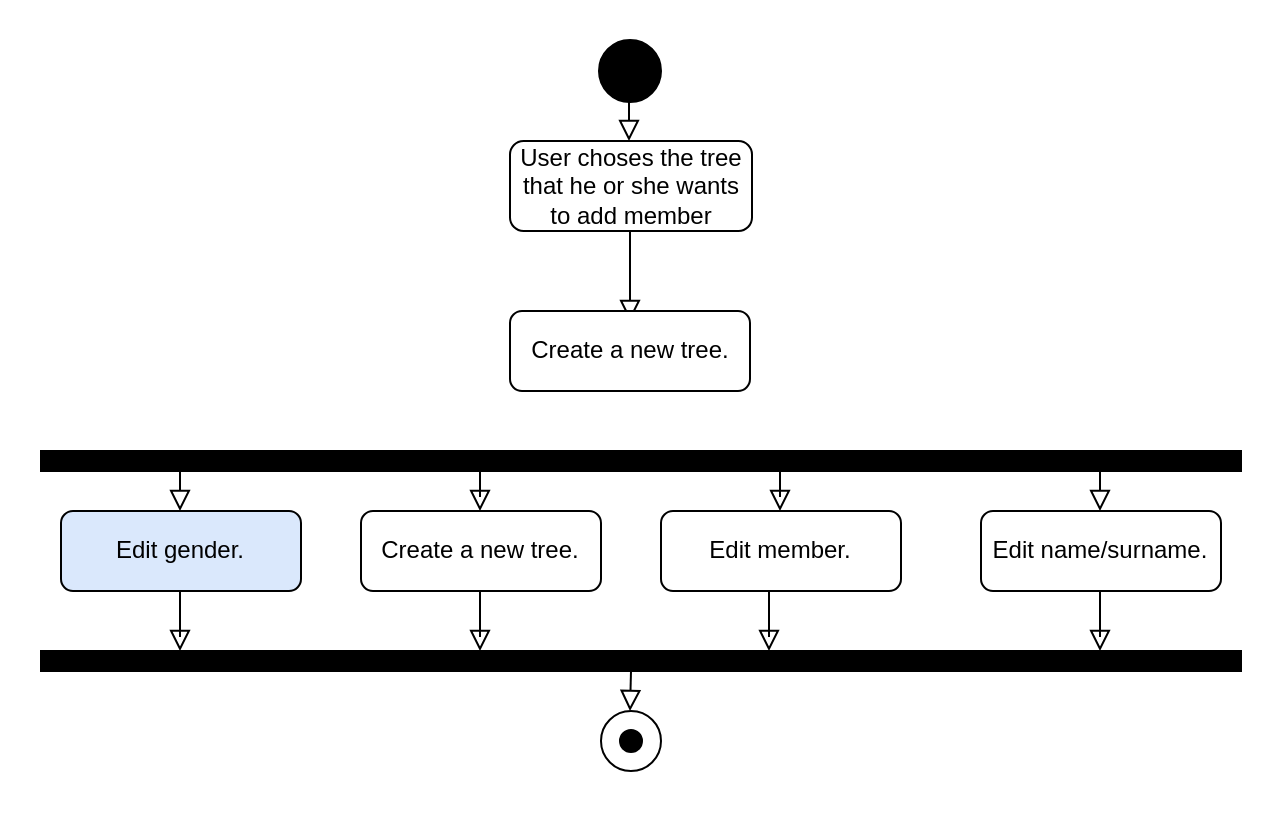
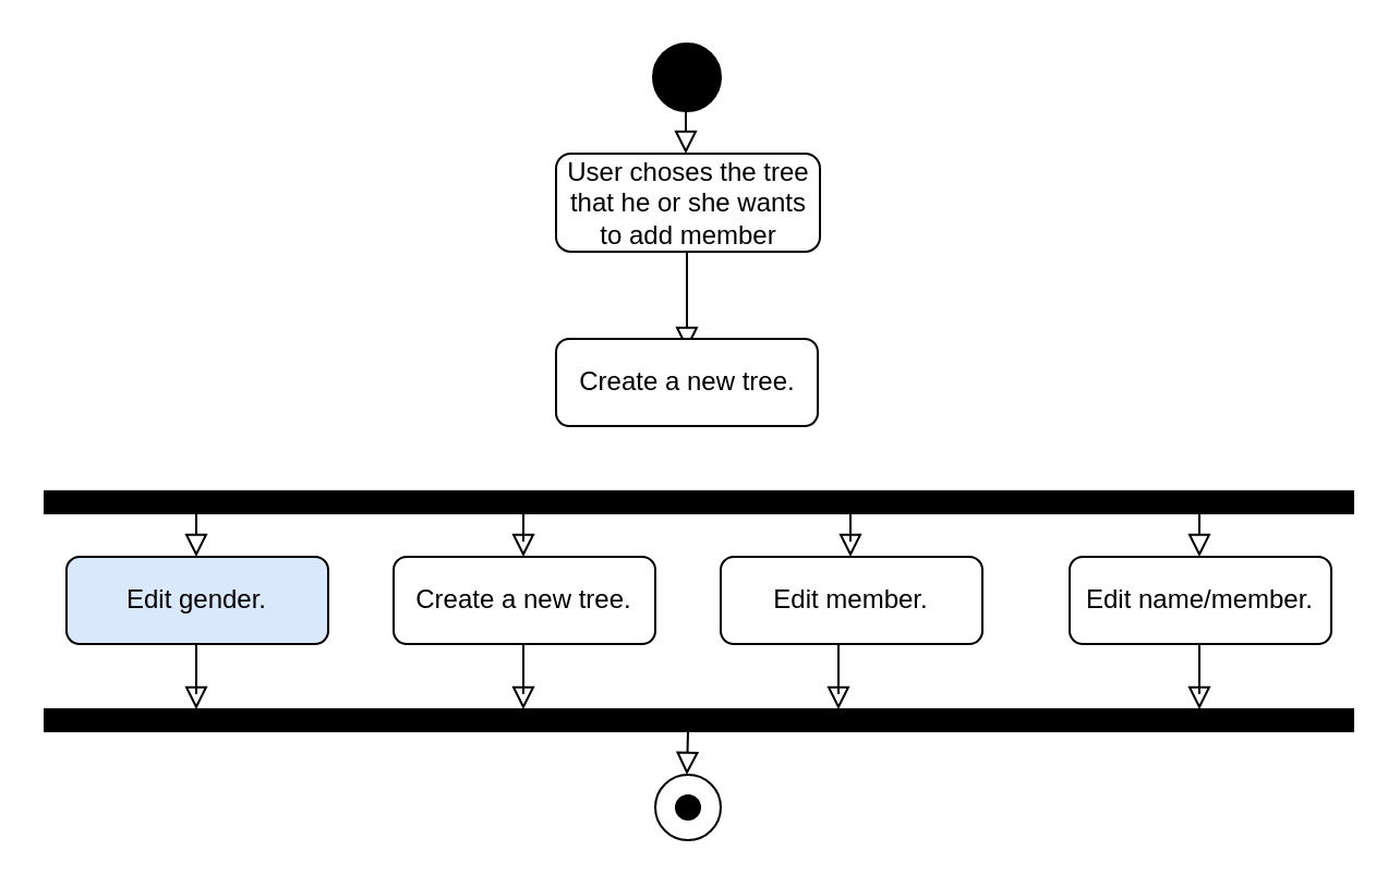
  <mxCell id="0" />
  <mxCell id="1" parent="0" />
  <mxCell id="2" value="" style="rounded=0;html=1;jettySize=auto;orthogonalLoop=1;fontSize=11;endArrow=block;endFill=0;endSize=8;strokeWidth=1;shadow=0;labelBackgroundColor=none;edgeStyle=orthogonalEdgeStyle;" edge="1" parent="1" source="3"><mxGeometry relative="1" as="geometry"><mxPoint x="314.5" y="160" as="targetPoint" /></mxGeometry></mxCell>
  <mxCell id="3" value="User choses the tree that he or she wants to add member" style="rounded=1;whiteSpace=wrap;html=1;fontSize=12;glass=0;strokeWidth=1;shadow=0;" vertex="1" parent="1"><mxGeometry x="254.5" y="70" width="121" height="45" as="geometry" /></mxCell>
  <mxCell id="4" style="edgeStyle=orthogonalEdgeStyle;rounded=0;orthogonalLoop=1;jettySize=auto;html=1;entryX=0.5;entryY=1;entryDx=0;entryDy=0;" edge="1" parent="1"><mxGeometry relative="1" as="geometry"><mxPoint x="279" y="290" as="sourcePoint" /><mxPoint x="279" y="290" as="targetPoint" /></mxGeometry></mxCell>
  <mxCell id="5" style="edgeStyle=elbowEdgeStyle;rounded=0;orthogonalLoop=1;jettySize=auto;elbow=vertical;html=1;exitX=1;exitY=0.5;exitDx=0;exitDy=0;exitPerimeter=0;" edge="1" parent="1" source="6"><mxGeometry relative="1" as="geometry"><mxPoint x="315.5" y="35" as="targetPoint" /></mxGeometry></mxCell>
  <mxCell id="6" value="" style="strokeWidth=2;html=1;shape=mxgraph.flowchart.start_2;whiteSpace=wrap;fillColor=#000000;" vertex="1" parent="1"><mxGeometry x="299.5" y="20" width="30" height="30" as="geometry" /></mxCell>
  <mxCell id="7" value="" style="rounded=0;html=1;jettySize=auto;orthogonalLoop=1;fontSize=11;endArrow=block;endFill=0;endSize=8;strokeWidth=1;shadow=0;labelBackgroundColor=none;edgeStyle=orthogonalEdgeStyle;" edge="1" parent="1"><mxGeometry relative="1" as="geometry"><mxPoint x="314" y="40" as="sourcePoint" /><mxPoint x="314" y="70" as="targetPoint" /><Array as="points"><mxPoint x="314" y="60" /><mxPoint x="314" y="60" /></Array></mxGeometry></mxCell>
  <mxCell id="8" value="Create a new tree." style="rounded=1;whiteSpace=wrap;html=1;fontSize=12;glass=0;strokeWidth=1;shadow=0;" vertex="1" parent="1"><mxGeometry x="254.5" y="155" width="120" height="40" as="geometry" /></mxCell>
  <mxCell id="9" value="" style="group" vertex="1" connectable="0" parent="1"><mxGeometry x="300" y="335" width="30" height="50" as="geometry" /></mxCell>
  <mxCell id="10" value="" style="group" vertex="1" connectable="0" parent="9"><mxGeometry y="20" width="30" height="30" as="geometry" /></mxCell>
  <mxCell id="11" value="" style="verticalLabelPosition=bottom;verticalAlign=top;html=1;shape=mxgraph.flowchart.on-page_reference;fillColor=#FFFFFF;" vertex="1" parent="10"><mxGeometry width="30" height="30" as="geometry" /></mxCell>
  <mxCell id="12" value="" style="group" vertex="1" connectable="0" parent="10"><mxGeometry x="10" y="10" width="10" height="10" as="geometry" /></mxCell>
  <mxCell id="13" value="" style="strokeWidth=2;html=1;shape=mxgraph.flowchart.start_2;whiteSpace=wrap;fillColor=#000000;" vertex="1" parent="12"><mxGeometry width="10" height="10" as="geometry" /></mxCell>
  <mxCell id="14" style="edgeStyle=orthogonalEdgeStyle;rounded=0;orthogonalLoop=1;jettySize=auto;html=1;exitX=0.5;exitY=1;exitDx=0;exitDy=0;exitPerimeter=0;entryX=0.5;entryY=0;entryDx=0;entryDy=0;entryPerimeter=0;" edge="1" parent="12" source="13" target="13"><mxGeometry relative="1" as="geometry" /></mxCell>
  <mxCell id="15" value="" style="rounded=0;html=1;jettySize=auto;orthogonalLoop=1;fontSize=11;endArrow=block;endFill=0;endSize=8;strokeWidth=1;shadow=0;labelBackgroundColor=none;edgeStyle=orthogonalEdgeStyle;" edge="1" parent="9"><mxGeometry relative="1" as="geometry"><mxPoint x="15" as="sourcePoint" /><mxPoint x="14.5" y="20" as="targetPoint" /></mxGeometry></mxCell>
  <mxCell id="16" value="" style="verticalLabelPosition=bottom;verticalAlign=top;html=1;shape=mxgraph.basic.rect;fillColor2=none;strokeWidth=1;size=20;indent=5;fillColor=#000000;" vertex="1" parent="1"><mxGeometry x="20" y="225" width="600" height="10" as="geometry" /></mxCell>
  <mxCell id="17" value="Edit gender." style="rounded=1;whiteSpace=wrap;html=1;fontSize=12;glass=0;strokeWidth=1;shadow=0;fillColor=#dae8fc;" vertex="1" parent="1"><mxGeometry x="30" y="255" width="120" height="40" as="geometry" /></mxCell>
  <mxCell id="18" value="Create a new tree." style="rounded=1;whiteSpace=wrap;html=1;fontSize=12;glass=0;strokeWidth=1;shadow=0;" vertex="1" parent="1"><mxGeometry x="180" y="255" width="120" height="40" as="geometry" /></mxCell>
  <mxCell id="19" value="Edit member." style="rounded=1;whiteSpace=wrap;html=1;fontSize=12;glass=0;strokeWidth=1;shadow=0;" vertex="1" parent="1"><mxGeometry x="330" y="255" width="120" height="40" as="geometry" /></mxCell>
- <mxCell id="20" value="Edit name/surname." style="rounded=1;whiteSpace=wrap;html=1;fontSize=12;glass=0;strokeWidth=1;shadow=0;" vertex="1" parent="1"><mxGeometry x="490" y="255" width="120" height="40" as="geometry" /></mxCell>
+ <mxCell id="20" value="Edit name/member." style="rounded=1;whiteSpace=wrap;html=1;fontSize=12;glass=0;strokeWidth=1;shadow=0;" vertex="1" parent="1"><mxGeometry x="490" y="255" width="120" height="40" as="geometry" /></mxCell>
  <mxCell id="21" value="" style="verticalLabelPosition=bottom;verticalAlign=top;html=1;shape=mxgraph.basic.rect;fillColor2=none;strokeWidth=1;size=20;indent=5;fillColor=#000000;" vertex="1" parent="1"><mxGeometry x="20" y="325" width="600" height="10" as="geometry" /></mxCell>
  <mxCell id="22" value="" style="rounded=0;html=1;jettySize=auto;orthogonalLoop=1;fontSize=11;endArrow=block;endFill=0;endSize=8;strokeWidth=1;shadow=0;labelBackgroundColor=none;edgeStyle=orthogonalEdgeStyle;" edge="1" parent="1"><mxGeometry relative="1" as="geometry"><mxPoint x="89.5" y="255" as="targetPoint" /><mxPoint x="89.5" y="232" as="sourcePoint" /><Array as="points"><mxPoint x="89.5" y="255" /></Array></mxGeometry></mxCell>
  <mxCell id="23" value="" style="rounded=0;html=1;jettySize=auto;orthogonalLoop=1;fontSize=11;endArrow=block;endFill=0;endSize=8;strokeWidth=1;shadow=0;labelBackgroundColor=none;edgeStyle=orthogonalEdgeStyle;" edge="1" parent="1"><mxGeometry relative="1" as="geometry"><mxPoint x="239.5" y="255" as="targetPoint" /><mxPoint x="239.5" y="235" as="sourcePoint" /><Array as="points"><mxPoint x="239.5" y="248" /></Array></mxGeometry></mxCell>
  <mxCell id="24" value="" style="rounded=0;html=1;jettySize=auto;orthogonalLoop=1;fontSize=11;endArrow=block;endFill=0;endSize=8;strokeWidth=1;shadow=0;labelBackgroundColor=none;edgeStyle=orthogonalEdgeStyle;" edge="1" parent="1"><mxGeometry relative="1" as="geometry"><mxPoint x="389.5" y="255" as="targetPoint" /><mxPoint x="389.5" y="225" as="sourcePoint" /><Array as="points"><mxPoint x="389.5" y="248" /></Array></mxGeometry></mxCell>
  <mxCell id="25" value="" style="rounded=0;html=1;jettySize=auto;orthogonalLoop=1;fontSize=11;endArrow=block;endFill=0;endSize=8;strokeWidth=1;shadow=0;labelBackgroundColor=none;edgeStyle=orthogonalEdgeStyle;" edge="1" parent="1"><mxGeometry relative="1" as="geometry"><mxPoint x="549.5" y="255" as="targetPoint" /><mxPoint x="549.5" y="225" as="sourcePoint" /><Array as="points"><mxPoint x="549.5" y="238" /></Array></mxGeometry></mxCell>
  <mxCell id="26" value="" style="rounded=0;html=1;jettySize=auto;orthogonalLoop=1;fontSize=11;endArrow=block;endFill=0;endSize=8;strokeWidth=1;shadow=0;labelBackgroundColor=none;edgeStyle=orthogonalEdgeStyle;" edge="1" parent="1"><mxGeometry relative="1" as="geometry"><mxPoint x="549.5" y="325" as="targetPoint" /><mxPoint x="549.5" y="295" as="sourcePoint" /><Array as="points"><mxPoint x="549.5" y="318" /></Array></mxGeometry></mxCell>
  <mxCell id="27" value="" style="rounded=0;html=1;jettySize=auto;orthogonalLoop=1;fontSize=11;endArrow=block;endFill=0;endSize=8;strokeWidth=1;shadow=0;labelBackgroundColor=none;edgeStyle=orthogonalEdgeStyle;" edge="1" parent="1"><mxGeometry relative="1" as="geometry"><mxPoint x="384" y="325" as="targetPoint" /><mxPoint x="384" y="295" as="sourcePoint" /><Array as="points"><mxPoint x="384" y="318" /></Array></mxGeometry></mxCell>
  <mxCell id="28" value="" style="rounded=0;html=1;jettySize=auto;orthogonalLoop=1;fontSize=11;endArrow=block;endFill=0;endSize=8;strokeWidth=1;shadow=0;labelBackgroundColor=none;edgeStyle=orthogonalEdgeStyle;" edge="1" parent="1"><mxGeometry relative="1" as="geometry"><mxPoint x="239.5" y="325" as="targetPoint" /><mxPoint x="239.5" y="295" as="sourcePoint" /><Array as="points"><mxPoint x="239.5" y="318" /></Array></mxGeometry></mxCell>
  <mxCell id="29" value="" style="rounded=0;html=1;jettySize=auto;orthogonalLoop=1;fontSize=11;endArrow=block;endFill=0;endSize=8;strokeWidth=1;shadow=0;labelBackgroundColor=none;edgeStyle=orthogonalEdgeStyle;" edge="1" parent="1"><mxGeometry relative="1" as="geometry"><mxPoint x="89.5" y="325" as="targetPoint" /><mxPoint x="89.5" y="295" as="sourcePoint" /><Array as="points"><mxPoint x="89.5" y="318" /></Array></mxGeometry></mxCell>
